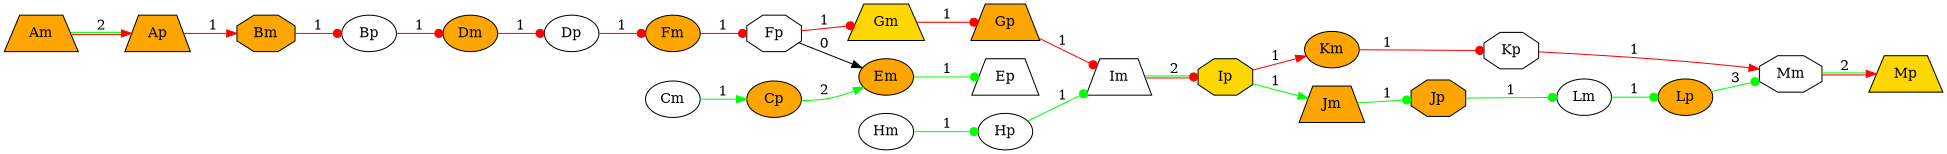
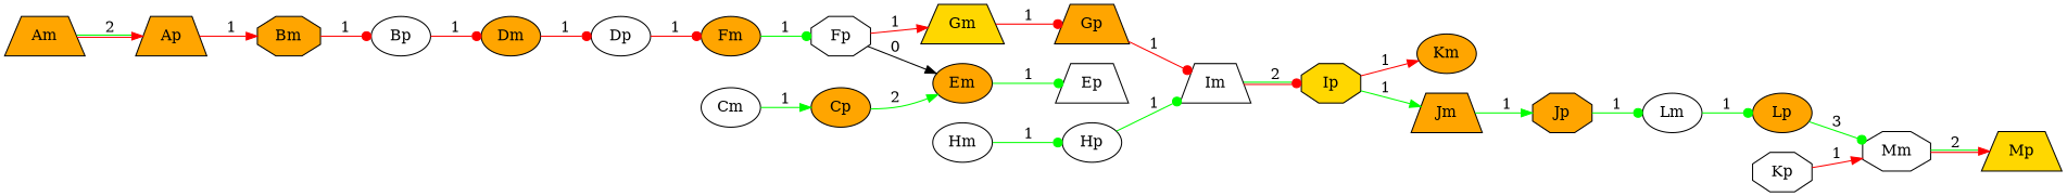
  digraph {
    rankdir=LR
    node [fillcolor=orange shape=ellipse style=filled]
    edge [arrowhead=dot color=red]
    Am [shape=trapezium]
    Ap [shape=trapezium]
    Bm [shape=octagon]
    Bp [fillcolor=white]
    Cm [fillcolor=white]
    Cp
    Dm
    Em
    Dp [fillcolor=white]
    Fm
    Ep [fillcolor=white shape=trapezium]
    Fp [fillcolor=white shape=octagon]
    Gm [fillcolor=gold shape=trapezium]
    Hm [fillcolor=white]
    Hp [fillcolor=white]
    Im [fillcolor=white shape=trapezium]
    Gp [shape=trapezium]
    Ip [fillcolor=gold shape=octagon]
    Km
    Jm [shape=trapezium]
    Kp [fillcolor=white shape=octagon]
    Jp [shape=octagon]
    Mm [fillcolor=white shape=octagon]
    Lm [fillcolor=white]
    Mp [fillcolor=gold shape=trapezium]
    Lp
    Am -> Ap [arrowhead=normal color="red:green" label=2]
    Ap -> Bm [arrowhead=normal label=1]
    Bm -> Bp [label=1]
    Bp -> Dm [label=1]
    Cm -> Cp [arrowhead=normal color=green label=1]
    Cp -> Em [arrowhead=normal color=green label=2]
    Dm -> Dp [label=1]
    Em -> Ep [color=green label=1]
    Dp -> Fm [label=1]
-   Fm -> Fp [label=1]
+   Fm -> Fp [color=green label=1]
    Fp -> Em [arrowhead=normal label=0 color=""]
-   Fp -> Gm [label=1]
+   Fp -> Gm [arrowhead=normal label=1]
    Gm -> Gp [label=1]
    Hm -> Hp [color=green label=1]
    Hp -> Im [color=green label=1]
    Im -> Ip [color="red:green" label=2]
    Gp -> Im [label=1]
    Ip -> Km [arrowhead=normal label=1]
    Ip -> Jm [arrowhead=normal color=green label=1]
-   Km -> Kp [label=1]
-   Jm -> Jp [color=green label=1]
+   Jm -> Jp [arrowhead=normal color=green label=1]
    Kp -> Mm [arrowhead=normal label=1]
    Jp -> Lm [color=green label=1]
    Mm -> Mp [arrowhead=normal color="red:green" label=2]
    Lm -> Lp [color=green label=1]
    Lp -> Mm [color=green label=3]
  }
